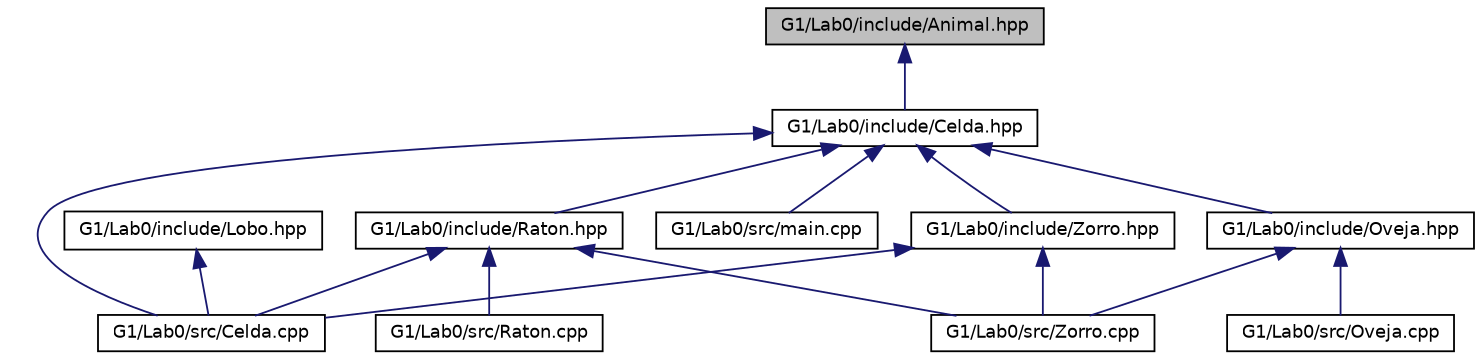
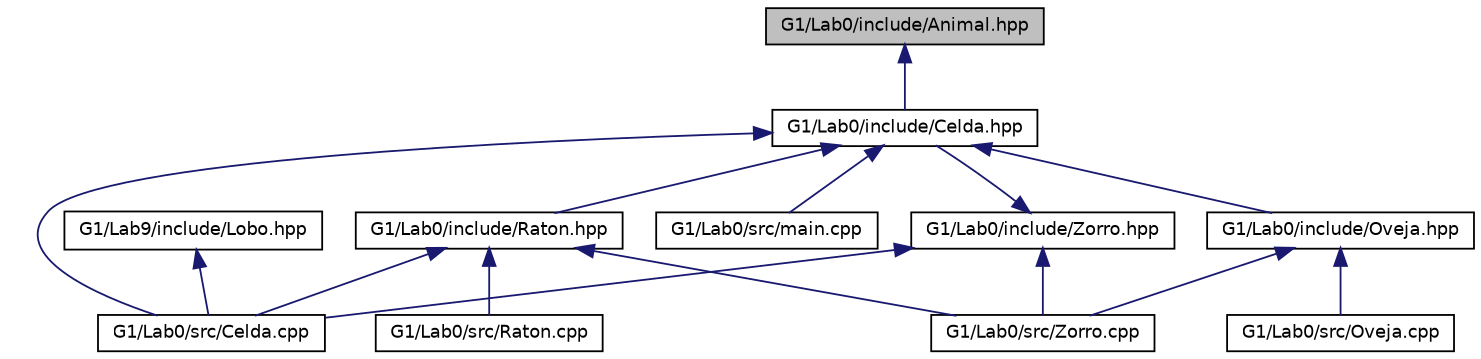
  digraph {
    node [color=black fillcolor=white fontname=Helvetica fontsize=10 shape=record style=filled]
    edge [color=midnightblue dir=back fontname=Helvetica fontsize=10 labelfontname=Helvetica labelfontsize=10 style=solid]
    n1 [fillcolor=grey75 fontcolor=black height=0.2 label="G1/Lab0/include/Animal.hpp" width=0.4]
    n2 [height=0.2 label="G1/Lab0/include/Celda.hpp" width=0.4]
    n3 [height=0.2 label="G1/Lab0/src/Celda.cpp" width=0.4]
    n4 [height=0.2 label="G1/Lab0/include/Oveja.hpp" width=0.4]
    n5 [height=0.2 label="G1/Lab0/include/Raton.hpp" width=0.4]
    n6 [height=0.2 label="G1/Lab0/include/Zorro.hpp" width=0.4]
    n7 [height=0.2 label="G1/Lab0/src/main.cpp" width=0.4]
-   n8 [height=0.2 label="G1/Lab0/include/Lobo.hpp" width=0.4]
+   n8 [height=0.2 label="G1/Lab9/include/Lobo.hpp" width=0.4]
    n9 [height=0.2 label="G1/Lab0/src/Oveja.cpp" width=0.4]
    n10 [height=0.2 label="G1/Lab0/src/Zorro.cpp" width=0.4]
    n11 [height=0.2 label="G1/Lab0/src/Raton.cpp" width=0.4]
    n1 -> n2
    n2 -> n3
    n2 -> n4
    n2 -> n5
-   n2 -> n6
+   n6 -> n2
    n2 -> n7
    n4 -> n9
    n4 -> n10
    n5 -> n3
    n5 -> n10
    n5 -> n11
    n6 -> n3
    n6 -> n10
    n8 -> n3
  }
